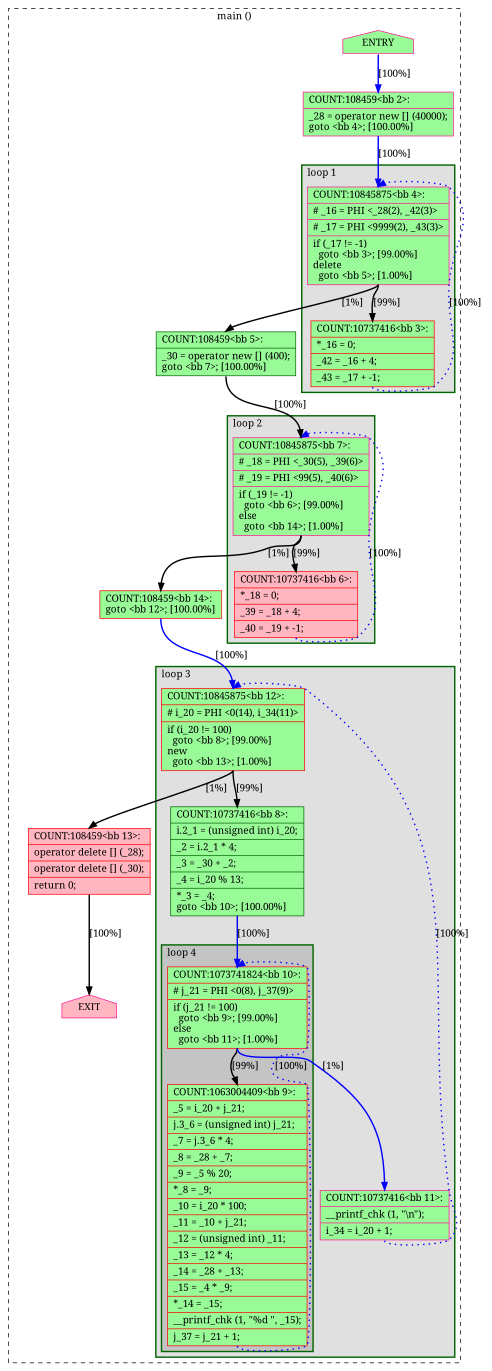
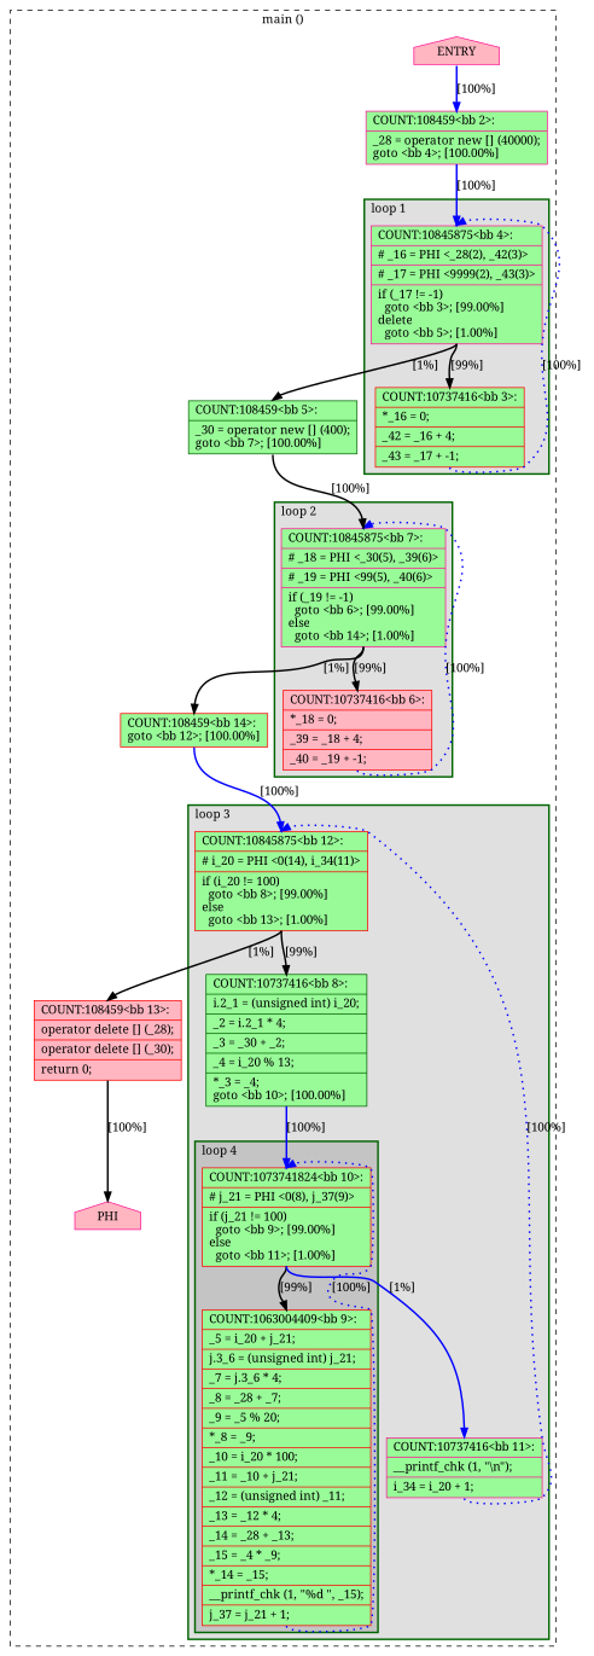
  digraph {
    fontname="Noto Serif"
    node [color=red fillcolor=palegreen fontname="Noto Serif" shape=record style=filled]
    edge [color=black constraint=true fontname="Noto Serif" headport=n style="solid,bold" tailport=s weight=10]
    n1 [label="{COUNT:1073741824\<bb\ 10\>:\l|#\ j_21\ =\ PHI\ \<0(8),\ j_37(9)\>\l|if\ (j_21\ !=\ 100)\l\ \ goto\ \<bb\ 9\>;\ [99.00%]\lelse\l\ \ goto\ \<bb\ 11\>;\ [1.00%]\l}"]
    n2 [label="{COUNT:1063004409\<bb\ 9\>:\l|_5\ =\ i_20\ +\ j_21;\l|j.3_6\ =\ (unsigned\ int)\ j_21;\l|_7\ =\ j.3_6\ *\ 4;\l|_8\ =\ _28\ +\ _7;\l|_9\ =\ _5\ %\ 20;\l|*_8\ =\ _9;\l|_10\ =\ i_20\ *\ 100;\l|_11\ =\ _10\ +\ j_21;\l|_12\ =\ (unsigned\ int)\ _11;\l|_13\ =\ _12\ *\ 4;\l|_14\ =\ _28\ +\ _13;\l|_15\ =\ _4\ *\ _9;\l|*_14\ =\ _15;\l|__printf_chk\ (1,\ \"%d\ \",\ _15);\l|j_37\ =\ j_21\ +\ 1;\l}"]
-   n3 [label="{COUNT:10845875\<bb\ 12\>:\l|#\ i_20\ =\ PHI\ \<0(14),\ i_34(11)\>\l|if\ (i_20\ !=\ 100)\l\ \ goto\ \<bb\ 8\>;\ [99.00%]\lnew\l\ \ goto\ \<bb\ 13\>;\ [1.00%]\l}"]
+   n3 [label="{COUNT:10845875\<bb\ 12\>:\l|#\ i_20\ =\ PHI\ \<0(14),\ i_34(11)\>\l|if\ (i_20\ !=\ 100)\l\ \ goto\ \<bb\ 8\>;\ [99.00%]\lelse\l\ \ goto\ \<bb\ 13\>;\ [1.00%]\l}"]
    n4 [color=darkgreen label="{COUNT:10737416\<bb\ 8\>:\l|i.2_1\ =\ (unsigned\ int)\ i_20;\l|_2\ =\ i.2_1\ *\ 4;\l|_3\ =\ _30\ +\ _2;\l|_4\ =\ i_20\ %\ 13;\l|*_3\ =\ _4;\lgoto\ \<bb\ 10\>;\ [100.00%]\l}"]
    n5 [color=deeppink label="{COUNT:10737416\<bb\ 11\>:\l|__printf_chk\ (1,\ \"\\n\");\l|i_34\ =\ i_20\ +\ 1;\l}"]
    n6 [color=deeppink label="{COUNT:10845875\<bb\ 7\>:\l|#\ _18\ =\ PHI\ \<_30(5),\ _39(6)\>\l|#\ _19\ =\ PHI\ \<99(5),\ _40(6)\>\l|if\ (_19\ !=\ -1)\l\ \ goto\ \<bb\ 6\>;\ [99.00%]\lelse\l\ \ goto\ \<bb\ 14\>;\ [1.00%]\l}"]
    n7 [fillcolor=lightpink label="{COUNT:10737416\<bb\ 6\>:\l|*_18\ =\ 0;\l|_39\ =\ _18\ +\ 4;\l|_40\ =\ _19\ +\ -1;\l}"]
    n8 [color=deeppink label="{COUNT:10845875\<bb\ 4\>:\l|#\ _16\ =\ PHI\ \<_28(2),\ _42(3)\>\l|#\ _17\ =\ PHI\ \<9999(2),\ _43(3)\>\l|if\ (_17\ !=\ -1)\l\ \ goto\ \<bb\ 3\>;\ [99.00%]\ldelete\l\ \ goto\ \<bb\ 5\>;\ [1.00%]\l}"]
    n9 [label="{COUNT:10737416\<bb\ 3\>:\l|*_16\ =\ 0;\l|_42\ =\ _16\ +\ 4;\l|_43\ =\ _17\ +\ -1;\l}"]
    n10 [fillcolor=lightpink label="{COUNT:108459\<bb\ 13\>:\l|operator\ delete\ []\ (_28);\l|operator\ delete\ []\ (_30);\l|return\ 0;\l}"]
    n11 [label="{COUNT:108459\<bb\ 14\>:\lgoto\ \<bb\ 12\>;\ [100.00%]\l}"]
    n12 [color=darkgreen label="{COUNT:108459\<bb\ 5\>:\l|_30\ =\ operator\ new\ []\ (400);\lgoto\ \<bb\ 7\>;\ [100.00%]\l}"]
-   n13 [color=deeppink label=ENTRY shape=house]
-   n14 [color=deeppink fillcolor=lightpink label=EXIT shape=house]
+   n13 [color=deeppink fillcolor=lightpink label=ENTRY shape=house]
+   n14 [color=deeppink fillcolor=lightpink label=PHI shape=house]
    n15 [color=deeppink label="{COUNT:108459\<bb\ 2\>:\l|_28\ =\ operator\ new\ []\ (40000);\lgoto\ \<bb\ 4\>;\ [100.00%]\l}"]
    subgraph cluster_1 {
      color=black
      label="main ()"
      style=dashed
      n10
      n11
      n12
      n13
      n14
      n15
      subgraph cluster_2 {
        color=darkgreen
        fillcolor=grey88
        label="loop 3"
        labeljust=l
        penwidth=2
        style=filled
        n3
        n4
        n5
        subgraph cluster_3 {
          color=darkgreen
          fillcolor=grey77
          label="loop 4"
          labeljust=l
          penwidth=2
          style=filled
          n1
          n2
        }
      }
      subgraph cluster_4 {
        color=darkgreen
        fillcolor=grey88
        label="loop 2"
        labeljust=l
        penwidth=2
        style=filled
        n6
        n7
      }
      subgraph cluster_5 {
        color=darkgreen
        fillcolor=grey88
        label="loop 1"
        labeljust=l
        penwidth=2
        style=filled
        n8
        n9
      }
    }
    n1 -> n2 [label="[99%]"]
    n1 -> n5 [color=blue label="[1%]"]
    n2 -> n1 [color=blue constraint=false label="[100%]" style="dotted,bold"]
    n3 -> n4 [label="[99%]"]
    n3 -> n10 [label="[1%]"]
    n4 -> n1 [color=blue label="[100%]" weight=100]
    n5 -> n3 [color=blue constraint=false label="[100%]" style="dotted,bold"]
    n6 -> n7 [label="[99%]"]
    n6 -> n11 [label="[1%]"]
    n7 -> n6 [color=blue constraint=false label="[100%]" style="dotted,bold"]
    n8 -> n9 [label="[99%]"]
    n8 -> n12 [label="[1%]"]
    n9 -> n8 [color=blue constraint=false label="[100%]" style="dotted,bold"]
    n10 -> n14 [label="[100%]"]
    n11 -> n3 [color=blue label="[100%]" weight=100]
    n12 -> n6 [label="[100%]" weight=100]
    n13 -> n14 [style=invis color="" weight=""]
    n13 -> n15 [color=blue label="[100%]" weight=100]
    n15 -> n8 [color=blue label="[100%]" weight=100]
  }
